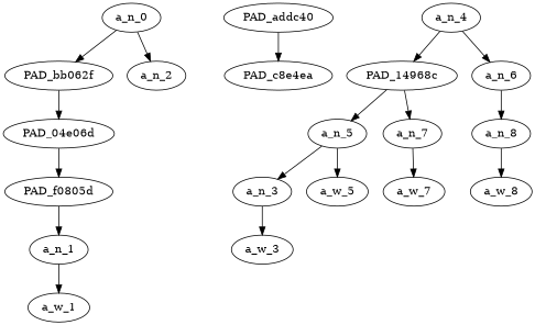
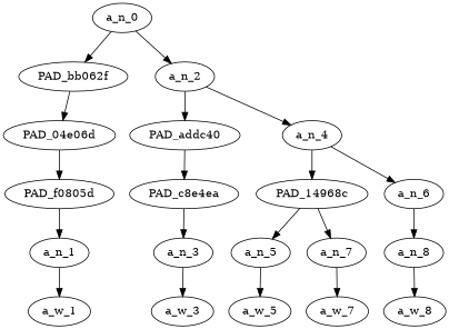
  strict digraph {
    node [div_dir=1 index=0 level=1 text_span="[0]" value=0.19387222]
    a_n_0 [level=5 text_span="[0, 1, 2, 3, 4]" value=1.00000002]
    PAD_bb062f [div_dir=-1 level=4]
    a_n_2 [index=1 level=4 text_span="[1, 2, 3, 4]" value=0.80551300]
    PAD_04e06d [div_dir=-1 level=3]
    PAD_addc40 [index=1 level=3 text_span="[1]" value=0.26025695]
    a_n_4 [index=2 level=3 text_span="[2, 3, 4]" value=0.54424307]
    PAD_f0805d [div_dir=-1 level=2]
    PAD_c8e4ea [index=1 level=2 text_span="[1]" value=0.26025695]
    PAD_14968c [div_dir=-1 index=2 level=2 text_span="[2]" value=0.10302555]
    a_n_6 [index=3 level=2 text_span="[3, 4]" value=0.44092746]
    a_n_1 [div_dir=-1]
    a_w_1 [div_dir=0 level=0 value=gg]
    a_n_3 [index=1 text_span="[1]" value=0.26025695]
    a_n_5 [div_dir=-1 index=2 text_span="[2]" value=0.10302555]
    a_n_7 [div_dir=-1 index=3 text_span="[3]" value=0.11279448]
    a_n_8 [index=4 text_span="[4]" value=0.32771084]
    a_w_3 [div_dir=0 index=1 level=0 text_span="[1]" value=raped]
    a_w_5 [div_dir=0 index=2 level=0 text_span="[2]" value=by]
    a_w_7 [div_dir=0 index=3 level=0 text_span="[3]" value=the]
    a_w_8 [div_dir=0 index=4 level=0 text_span="[4]" value=goat]
    a_n_0 -> PAD_bb062f
    a_n_0 -> a_n_2
    PAD_bb062f -> PAD_04e06d
+   a_n_2 -> PAD_addc40
+   a_n_2 -> a_n_4
    PAD_04e06d -> PAD_f0805d
    PAD_addc40 -> PAD_c8e4ea
    a_n_4 -> PAD_14968c
    a_n_4 -> a_n_6
    PAD_f0805d -> a_n_1
-   a_n_5 -> a_n_3
+   PAD_c8e4ea -> a_n_3
    PAD_14968c -> a_n_5
    PAD_14968c -> a_n_7
    a_n_6 -> a_n_8
    a_n_1 -> a_w_1
    a_n_3 -> a_w_3
    a_n_5 -> a_w_5
    a_n_7 -> a_w_7
    a_n_8 -> a_w_8
  }
